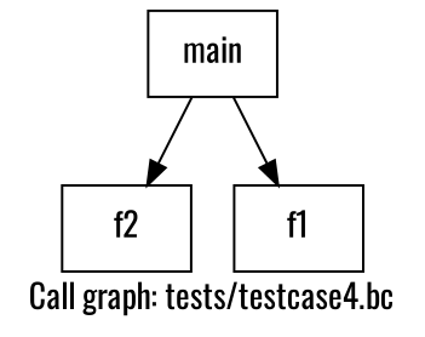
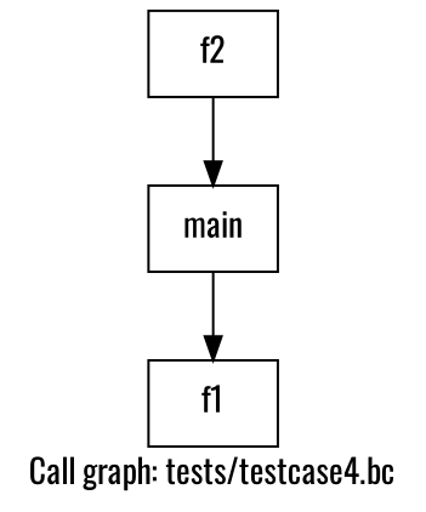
  digraph {
    fontname=Oswald
    label="Call graph: tests/testcase4.bc"
    node [fontname=Oswald shape=record]
    edge [fontname=Oswald]
    n1 [label="{f2}"]
    n2 [label="{f1}"]
    n3 [label="{main}"]
-   n3 -> n1
+   n1 -> n3
    n3 -> n2
  }
